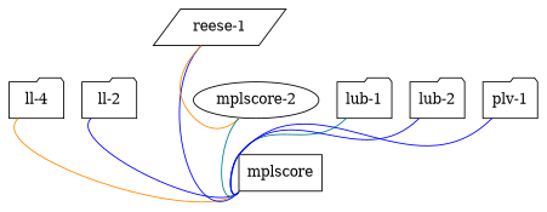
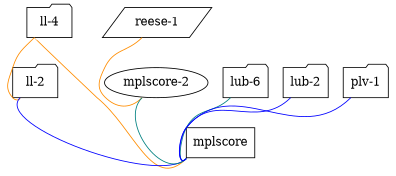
  graph {
    node [function=leaf os="CumulusCommunity/cumulus-vx" shape=folder version="3.7.12"]
    edge [color=blue headport=swp47 tailport=swp48]
    n1 [label="ll-4"]
    "ll-2"
    mplscore [shape=box]
    "reese-1" [shape=parallelogram]
    n5 [label="mplscore-2" shape=ellipse]
-   "lub-1"
+   "lub-1" [label="lub-6"]
    "lub-2"
    "plv-1"
+   n1 -- "ll-2" [color=darkorange tailport=swp47]
    n1 -- mplscore [color=darkorange headport=swp1]
    "ll-2" -- mplscore [headport=swp2]
-   "reese-1" -- mplscore [headport=swp3]
    "reese-1" -- n5 [color=darkorange tailport=swp47]
    n5 -- mplscore [color=teal headport=swp4]
    "lub-1" -- mplscore [color=teal headport=swp5]
    "lub-2" -- mplscore [headport=swp6]
    "plv-1" -- mplscore [headport=swp7]
  }
